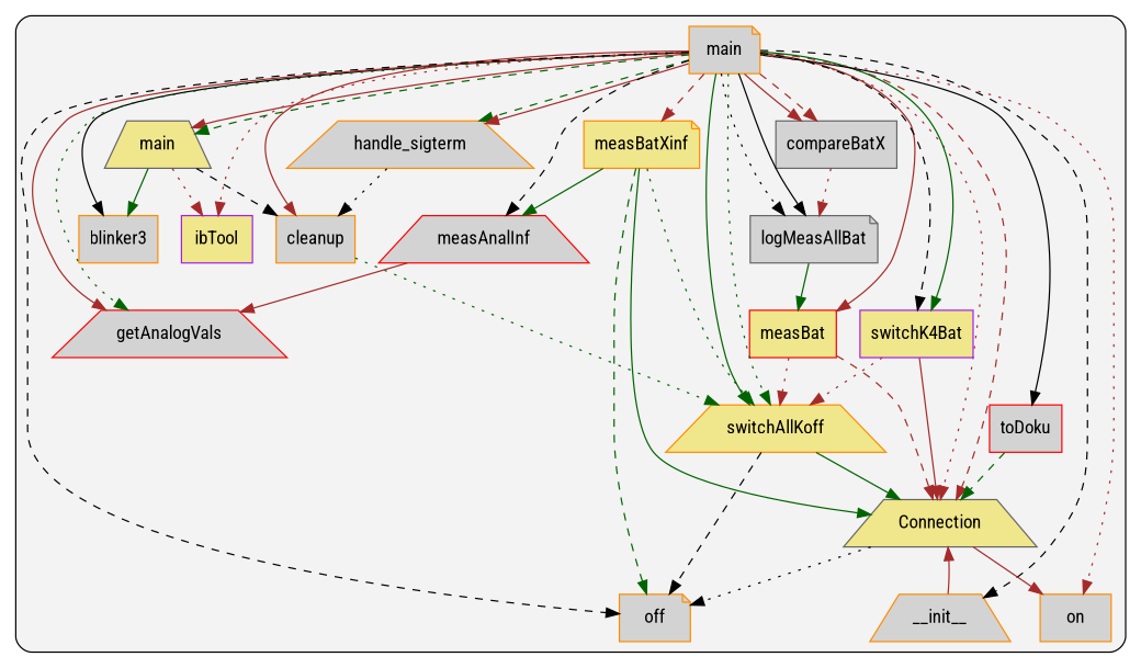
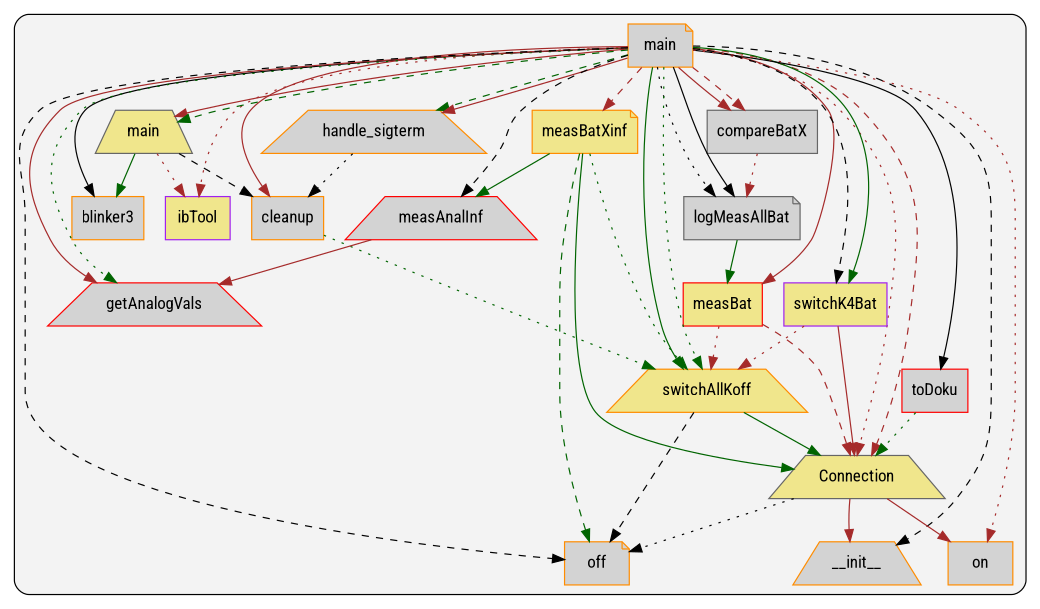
  digraph {
    fontname="Roboto Condensed"
    rankdir=TB
    node [color=darkorange fillcolor=lightgrey fontcolor="#000000" fontname="Roboto Condensed" group=0 shape=box style=filled]
    edge [color=brown fontname="Roboto Condensed" style=solid]
    n1 [label=main shape=note]
    n2 [color=gray40 fillcolor=khaki label=Connection shape=trapezium]
    n3 [label=blinker3]
    n4 [label=cleanup]
    n5 [color=gray40 label=compareBatX]
    n6 [color=red label=getAnalogVals shape=trapezium]
    n7 [label=handle_sigterm shape=trapezium]
    n8 [color=purple fillcolor=khaki label=ibTool]
    n9 [color=gray40 label=logMeasAllBat shape=note]
    n10 [color=gray40 fillcolor=khaki label=main shape=trapezium]
    n11 [color=red label=measAnalInf shape=trapezium]
    n12 [color=red fillcolor=khaki label=measBat]
    n13 [fillcolor=khaki label=measBatXinf shape=note]
    n14 [fillcolor=khaki label=switchAllKoff shape=trapezium]
    n15 [color=purple fillcolor=khaki label=switchK4Bat]
    n16 [color=red label=toDoku]
    n17 [label=__init__ shape=trapezium]
    n18 [label=off shape=note]
    n19 [label=on]
    subgraph cluster_1 {
      fillcolor="#80808018"
      style="filled,rounded"
      n1
      n2
      n3
      n4
      n5
      n6
      n7
      n8
      n9
      n10
      n11
      n12
      n13
      n14
      n15
      n16
      n17
      n18
      n19
    }
    n1 -> n2 [style=dotted]
    n1 -> n2 [style=dashed]
    n1 -> n3 [color=black]
    n1 -> n4
    n1 -> n5
    n1 -> n5 [style=dashed]
    n1 -> n6
    n1 -> n6 [color=darkgreen style=dotted]
    n1 -> n7 [color=darkgreen style=dashed]
    n1 -> n7
    n1 -> n8 [style=dotted]
    n1 -> n9 [color=black style=dotted]
    n1 -> n9 [color=black]
    n1 -> n10
    n1 -> n10 [color=darkgreen style=dashed]
    n1 -> n11 [color=black style=dashed]
    n1 -> n12
    n1 -> n13 [style=dashed]
    n1 -> n14 [color=darkgreen]
    n1 -> n14 [color=darkgreen style=dotted]
    n1 -> n15 [color=black style=dashed]
    n1 -> n15 [color=darkgreen]
    n1 -> n16 [color=black]
    n1 -> n17 [color=black style=dashed]
    n1 -> n18 [color=black style=dashed]
    n1 -> n19 [style=dotted]
-   n17 -> n2
+   n2 -> n17
    n2 -> n18 [color=black style=dotted]
    n2 -> n19
    n4 -> n14 [color=darkgreen style=dotted]
    n5 -> n9 [style=dotted]
    n7 -> n4 [color=black style=dotted]
    n9 -> n12 [color=darkgreen]
    n10 -> n3 [color=darkgreen]
    n10 -> n4 [color=black style=dashed]
    n10 -> n8 [style=dotted]
    n11 -> n6
    n12 -> n2 [style=dashed]
    n12 -> n14 [style=dotted]
    n13 -> n2 [color=darkgreen]
    n13 -> n11 [color=darkgreen]
    n13 -> n14 [color=darkgreen style=dotted]
    n13 -> n18 [color=darkgreen style=dashed]
    n14 -> n2 [color=darkgreen]
    n14 -> n18 [color=black style=dashed]
    n15 -> n2
    n15 -> n14 [style=dotted]
-   n16 -> n2 [color=darkgreen style=dashed]
+   n16 -> n2 [color=darkgreen style=dotted]
  }
